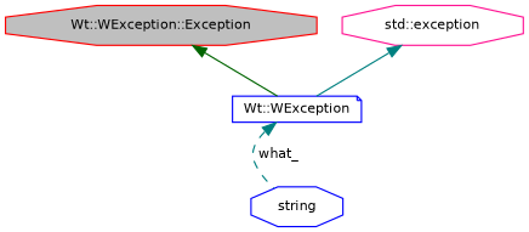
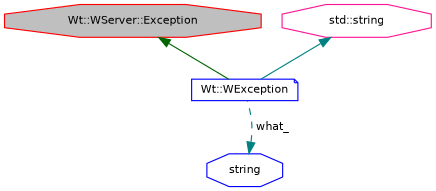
  digraph {
    fontname="DejaVu Sans"
    node [color=blue fillcolor=white fontname="DejaVu Sans" fontsize=10 shape=octagon style=filled]
    edge [color=teal dir=back fontname="DejaVu Sans" fontsize=10 labelfontname=Helvetica labelfontsize=10 style=solid]
-   n1 [color=red fillcolor=grey75 fontcolor=black height=0.2 label="Wt::WException::Exception" width=0.4]
+   n1 [color=red fillcolor=grey75 fontcolor=black height=0.2 label="Wt::WServer::Exception" width=0.4]
    n2 [height=0.2 label="Wt::WException" shape=note width=0.4]
-   n3 [color=deeppink height=0.2 label="std::exception" width=0.4]
+   n3 [color=deeppink height=0.2 label="std::string" width=0.4]
    n4 [height=0.2 label=string width=0.4]
    n1 -> n2 [color=darkgreen]
    n3 -> n2
-   n2 -> n4 [label=" what_" style=dashed]
+   n4 -> n2 [label=" what_" style=dashed]
  }
